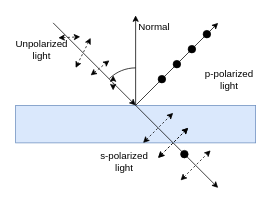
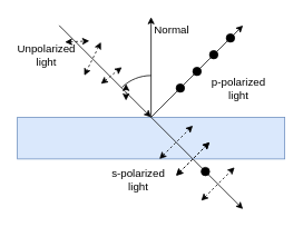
  <mxCell id="0" />
  <mxCell id="1" parent="0" />
  <mxCell id="2" value="" style="verticalLabelPosition=bottom;verticalAlign=top;html=1;shape=mxgraph.basic.arc;startAngle=0.877;endAngle=0;" vertex="1" parent="1"><mxGeometry x="130" y="90" width="100" height="100" as="geometry" /></mxCell>
  <mxCell id="3" value="" style="rounded=0;whiteSpace=wrap;html=1;fillColor=#dae8fc;strokeColor=#6c8ebf;" vertex="1" parent="1"><mxGeometry x="20" y="140" width="320" height="50" as="geometry" /></mxCell>
  <mxCell id="4" value="" style="endArrow=classic;html=1;" edge="1" parent="1"><mxGeometry width="50" height="50" relative="1" as="geometry"><mxPoint x="180" y="140" as="sourcePoint" /><mxPoint x="180" y="20" as="targetPoint" /></mxGeometry></mxCell>
  <mxCell id="5" value="&lt;span style=&quot;font-size: 13px&quot;&gt;s-polarized light&lt;/span&gt;" style="text;html=1;strokeColor=none;fillColor=none;align=center;verticalAlign=middle;whiteSpace=wrap;rounded=0;" vertex="1" parent="1"><mxGeometry x="130" y="200" width="70" height="30" as="geometry" /></mxCell>
  <mxCell id="6" value="" style="endArrow=classic;html=1;" edge="1" parent="1"><mxGeometry width="50" height="50" relative="1" as="geometry"><mxPoint x="70" y="30" as="sourcePoint" /><mxPoint x="180" y="140" as="targetPoint" /></mxGeometry></mxCell>
  <mxCell id="7" value="" style="endArrow=classic;html=1;" edge="1" parent="1" source="18"><mxGeometry width="50" height="50" relative="1" as="geometry"><mxPoint x="180" y="140" as="sourcePoint" /><mxPoint x="290" y="30" as="targetPoint" /></mxGeometry></mxCell>
  <mxCell id="8" value="" style="endArrow=classic;html=1;" edge="1" parent="1" source="28"><mxGeometry width="50" height="50" relative="1" as="geometry"><mxPoint x="180" y="140" as="sourcePoint" /><mxPoint x="290" y="250" as="targetPoint" /></mxGeometry></mxCell>
  <mxCell id="9" value="" style="endArrow=classic;html=1;dashed=1;startArrow=classic;startFill=1;" edge="1" parent="1"><mxGeometry width="50" height="50" relative="1" as="geometry"><mxPoint x="120" y="50" as="sourcePoint" /><mxPoint x="100" y="90" as="targetPoint" /></mxGeometry></mxCell>
  <mxCell id="10" value="" style="endArrow=classic;html=1;dashed=1;entryX=0.5;entryY=1;entryDx=0;entryDy=0;startArrow=classic;startFill=1;" edge="1" parent="1"><mxGeometry width="50" height="50" relative="1" as="geometry"><mxPoint x="120" y="100" as="sourcePoint" /><mxPoint x="145" y="80" as="targetPoint" /></mxGeometry></mxCell>
  <mxCell id="11" value="" style="endArrow=classic;html=1;dashed=1;entryX=-0.055;entryY=-0.048;entryDx=0;entryDy=0;entryPerimeter=0;exitX=0.814;exitY=0;exitDx=0;exitDy=0;exitPerimeter=0;startArrow=classic;startFill=1;" edge="1" parent="1" source="21"><mxGeometry width="50" height="50" relative="1" as="geometry"><mxPoint x="90" y="50" as="sourcePoint" /><mxPoint x="106.15" y="48.56" as="targetPoint" /></mxGeometry></mxCell>
  <mxCell id="12" value="" style="ellipse;whiteSpace=wrap;html=1;aspect=fixed;fillColor=#000000;" vertex="1" parent="1"><mxGeometry x="210" y="100" width="10" height="10" as="geometry" /></mxCell>
  <mxCell id="13" value="" style="endArrow=none;html=1;endFill=0;" edge="1" parent="1" target="12"><mxGeometry width="50" height="50" relative="1" as="geometry"><mxPoint x="180" y="140" as="sourcePoint" /><mxPoint x="290" y="30" as="targetPoint" /></mxGeometry></mxCell>
  <mxCell id="14" value="" style="ellipse;whiteSpace=wrap;html=1;aspect=fixed;fillColor=#000000;" vertex="1" parent="1"><mxGeometry x="230" y="80" width="10" height="10" as="geometry" /></mxCell>
  <mxCell id="15" value="" style="endArrow=none;html=1;endFill=0;" edge="1" parent="1" source="12" target="14"><mxGeometry width="50" height="50" relative="1" as="geometry"><mxPoint x="218.536" y="101.464" as="sourcePoint" /><mxPoint x="290" y="30" as="targetPoint" /></mxGeometry></mxCell>
  <mxCell id="16" value="" style="ellipse;whiteSpace=wrap;html=1;aspect=fixed;fillColor=#000000;" vertex="1" parent="1"><mxGeometry x="250" y="60" width="10" height="10" as="geometry" /></mxCell>
  <mxCell id="17" value="" style="endArrow=none;html=1;endFill=0;" edge="1" parent="1" source="14" target="16"><mxGeometry width="50" height="50" relative="1" as="geometry"><mxPoint x="238.536" y="81.464" as="sourcePoint" /><mxPoint x="290" y="30" as="targetPoint" /></mxGeometry></mxCell>
  <mxCell id="18" value="" style="ellipse;whiteSpace=wrap;html=1;aspect=fixed;fillColor=#000000;" vertex="1" parent="1"><mxGeometry x="270" y="40" width="10" height="10" as="geometry" /></mxCell>
  <mxCell id="19" value="" style="endArrow=none;html=1;endFill=0;" edge="1" parent="1" source="16" target="18"><mxGeometry width="50" height="50" relative="1" as="geometry"><mxPoint x="258.536" y="61.464" as="sourcePoint" /><mxPoint x="290" y="30" as="targetPoint" /></mxGeometry></mxCell>
  <mxCell id="20" value="&lt;span style=&quot;font-size: 13px&quot;&gt;Normal&lt;/span&gt;" style="text;html=1;strokeColor=none;fillColor=none;align=center;verticalAlign=middle;whiteSpace=wrap;rounded=0;" vertex="1" parent="1"><mxGeometry x="170" y="20" width="70" height="30" as="geometry" /></mxCell>
  <mxCell id="21" value="&lt;span style=&quot;font-size: 13px&quot;&gt;Unpolarized light&lt;/span&gt;" style="text;html=1;strokeColor=none;fillColor=none;align=center;verticalAlign=middle;whiteSpace=wrap;rounded=0;" vertex="1" parent="1"><mxGeometry x="20" y="50" width="70" height="30" as="geometry" /></mxCell>
  <mxCell id="22" value="" style="endArrow=classic;html=1;dashed=1;" edge="1" parent="1"><mxGeometry width="50" height="50" relative="1" as="geometry"><mxPoint x="200" y="160" as="sourcePoint" /><mxPoint x="200" y="160" as="targetPoint" /></mxGeometry></mxCell>
  <mxCell id="23" value="" style="endArrow=classic;html=1;dashed=1;startArrow=classic;startFill=1;" edge="1" parent="1"><mxGeometry width="50" height="50" relative="1" as="geometry"><mxPoint x="190" y="190" as="sourcePoint" /><mxPoint x="230" y="150" as="targetPoint" /></mxGeometry></mxCell>
  <mxCell id="24" value="" style="endArrow=classic;html=1;dashed=1;startArrow=classic;startFill=1;" edge="1" parent="1"><mxGeometry width="50" height="50" relative="1" as="geometry"><mxPoint x="150" y="120" as="sourcePoint" /><mxPoint x="150" y="100" as="targetPoint" /></mxGeometry></mxCell>
  <mxCell id="25" value="" style="endArrow=classic;html=1;dashed=1;startArrow=classic;startFill=1;" edge="1" parent="1"><mxGeometry width="50" height="50" relative="1" as="geometry"><mxPoint x="210" y="210" as="sourcePoint" /><mxPoint x="250" y="170" as="targetPoint" /></mxGeometry></mxCell>
  <mxCell id="26" value="" style="endArrow=classic;html=1;dashed=1;startArrow=classic;startFill=1;" edge="1" parent="1"><mxGeometry width="50" height="50" relative="1" as="geometry"><mxPoint x="210" y="210" as="sourcePoint" /><mxPoint x="250" y="170" as="targetPoint" /></mxGeometry></mxCell>
  <mxCell id="27" value="" style="endArrow=classic;html=1;dashed=1;startArrow=classic;startFill=1;" edge="1" parent="1"><mxGeometry width="50" height="50" relative="1" as="geometry"><mxPoint x="240" y="240" as="sourcePoint" /><mxPoint x="280" y="200" as="targetPoint" /></mxGeometry></mxCell>
  <mxCell id="28" value="" style="ellipse;whiteSpace=wrap;html=1;aspect=fixed;fillColor=#000000;" vertex="1" parent="1"><mxGeometry x="240" y="200" width="10" height="10" as="geometry" /></mxCell>
  <mxCell id="29" value="" style="endArrow=none;html=1;endFill=0;" edge="1" parent="1" target="28"><mxGeometry width="50" height="50" relative="1" as="geometry"><mxPoint x="180" y="140" as="sourcePoint" /><mxPoint x="290" y="250" as="targetPoint" /></mxGeometry></mxCell>
- <mxCell id="30" value="&lt;span style=&quot;font-size: 13px&quot;&gt;p-polarized light&lt;/span&gt;" style="text;html=1;strokeColor=none;fillColor=none;align=center;verticalAlign=middle;whiteSpace=wrap;rounded=0;" vertex="1" parent="1"><mxGeometry x="270" y="90" width="70" height="30" as="geometry" /></mxCell>
+ <mxCell id="30" value="&lt;span style=&quot;font-size: 13px&quot;&gt;p-polarized light&lt;/span&gt;" style="text;html=1;strokeColor=none;fillColor=none;align=center;verticalAlign=middle;whiteSpace=wrap;rounded=0;" vertex="1" parent="1"><mxGeometry x="250" y="90" width="70" height="30" as="geometry" /></mxCell>
